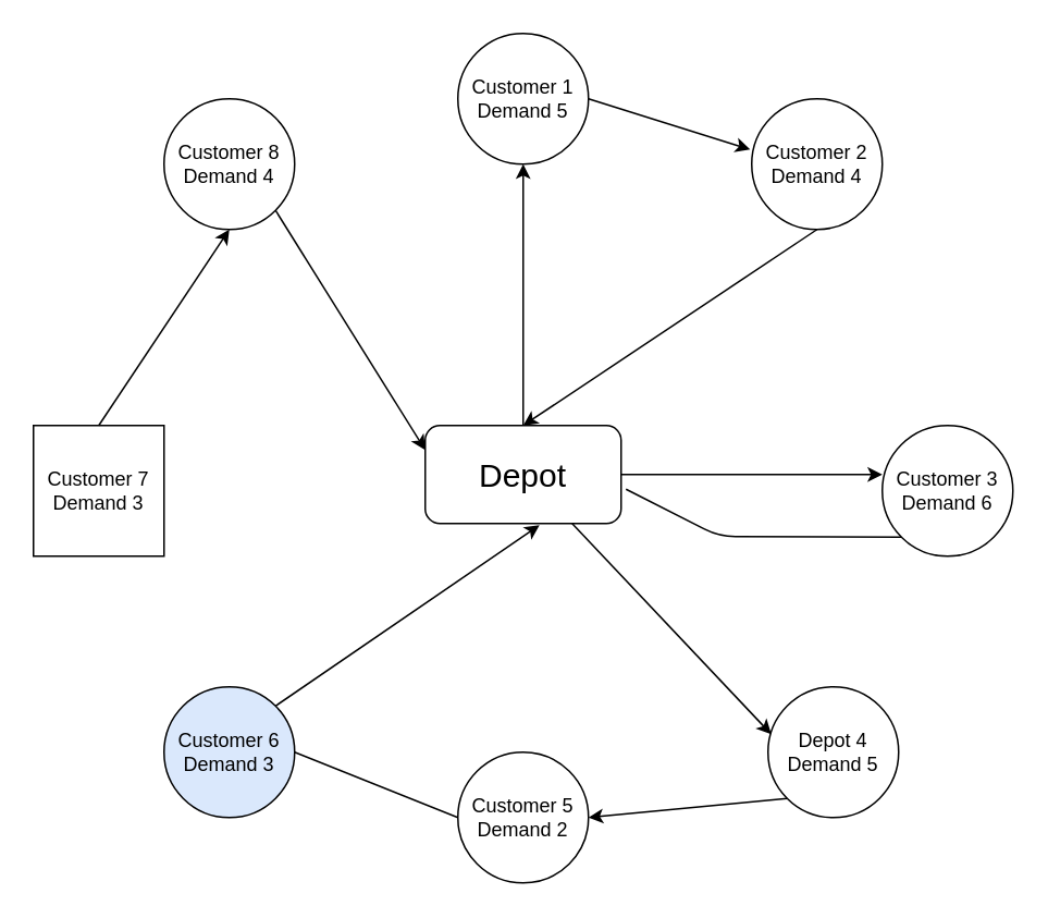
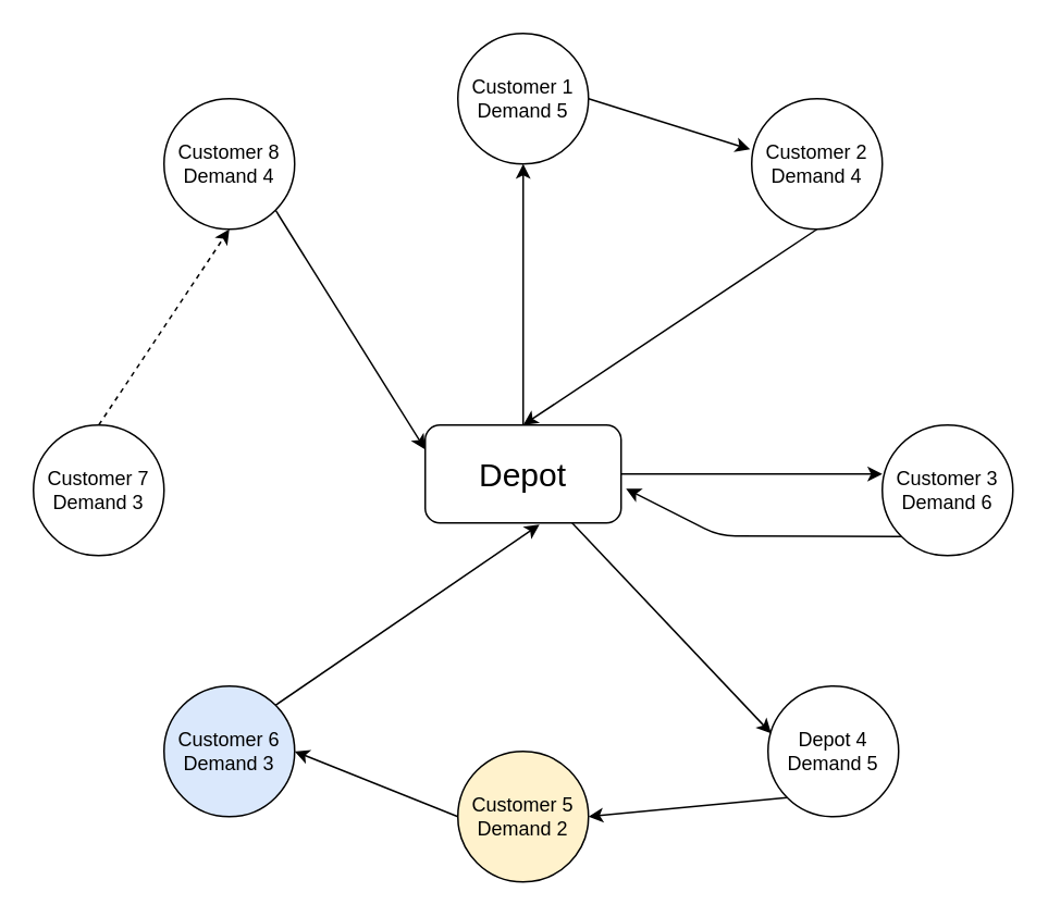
  <mxCell id="0" />
  <mxCell id="1" parent="0" />
  <mxCell id="2" value="&lt;font style=&quot;font-size: 20px&quot;&gt;Depot&lt;/font&gt;" style="rounded=1;whiteSpace=wrap;html=1;" vertex="1" parent="1"><mxGeometry x="260" y="260" width="120" height="60" as="geometry" /></mxCell>
  <mxCell id="3" value="Customer 8&lt;br&gt;Demand 4" style="ellipse;whiteSpace=wrap;html=1;aspect=fixed;" vertex="1" parent="1"><mxGeometry x="100" y="60" width="80" height="80" as="geometry" /></mxCell>
- <mxCell id="4" value="Customer 7&lt;br&gt;Demand 3" style="whiteSpace=wrap;html=1;aspect=fixed;rounded=0;" vertex="1" parent="1"><mxGeometry x="20" y="260" width="80" height="80" as="geometry" /></mxCell>
+ <mxCell id="4" value="Customer 7&lt;br&gt;Demand 3" style="ellipse;whiteSpace=wrap;html=1;aspect=fixed;" vertex="1" parent="1"><mxGeometry x="20" y="260" width="80" height="80" as="geometry" /></mxCell>
  <mxCell id="5" value="Depot 4&lt;br&gt;Demand 5" style="ellipse;whiteSpace=wrap;html=1;aspect=fixed;" vertex="1" parent="1"><mxGeometry x="470" y="420" width="80" height="80" as="geometry" /></mxCell>
  <mxCell id="6" value="Customer 6&lt;br&gt;Demand 3" style="ellipse;whiteSpace=wrap;html=1;aspect=fixed;fillColor=#dae8fc;" vertex="1" parent="1"><mxGeometry x="100" y="420" width="80" height="80" as="geometry" /></mxCell>
  <mxCell id="7" value="Customer 3&lt;br&gt;Demand 6" style="ellipse;whiteSpace=wrap;html=1;aspect=fixed;" vertex="1" parent="1"><mxGeometry x="540" y="260" width="80" height="80" as="geometry" /></mxCell>
  <mxCell id="8" value="Customer 2&lt;br&gt;Demand 4" style="ellipse;whiteSpace=wrap;html=1;aspect=fixed;" vertex="1" parent="1"><mxGeometry x="460" y="60" width="80" height="80" as="geometry" /></mxCell>
  <mxCell id="9" value="Customer 1&lt;br&gt;Demand 5" style="ellipse;whiteSpace=wrap;html=1;aspect=fixed;" vertex="1" parent="1"><mxGeometry x="280" y="20" width="80" height="80" as="geometry" /></mxCell>
- <mxCell id="10" value="Customer 5&lt;br&gt;Demand 2" style="ellipse;whiteSpace=wrap;html=1;aspect=fixed;" vertex="1" parent="1"><mxGeometry x="280" y="460" width="80" height="80" as="geometry" /></mxCell>
+ <mxCell id="10" value="Customer 5&lt;br&gt;Demand 2" style="ellipse;whiteSpace=wrap;html=1;aspect=fixed;fillColor=#fff2cc;" vertex="1" parent="1"><mxGeometry x="280" y="460" width="80" height="80" as="geometry" /></mxCell>
  <mxCell id="11" value="" style="endArrow=classic;html=1;exitX=0.5;exitY=0;exitDx=0;exitDy=0;entryX=0.5;entryY=1;entryDx=0;entryDy=0;" edge="1" parent="1" source="2" target="9"><mxGeometry width="50" height="50" relative="1" as="geometry"><mxPoint x="300" y="260" as="sourcePoint" /><mxPoint x="350" y="210" as="targetPoint" /></mxGeometry></mxCell>
  <mxCell id="12" value="" style="endArrow=classic;html=1;entryX=-0.012;entryY=0.388;entryDx=0;entryDy=0;entryPerimeter=0;" edge="1" parent="1" target="8"><mxGeometry width="50" height="50" relative="1" as="geometry"><mxPoint x="360" y="60" as="sourcePoint" /><mxPoint x="410" y="10" as="targetPoint" /></mxGeometry></mxCell>
  <mxCell id="13" value="" style="endArrow=classic;html=1;entryX=0.5;entryY=0;entryDx=0;entryDy=0;" edge="1" parent="1" target="2"><mxGeometry width="50" height="50" relative="1" as="geometry"><mxPoint x="500" y="140" as="sourcePoint" /><mxPoint x="550" y="90" as="targetPoint" /></mxGeometry></mxCell>
  <mxCell id="14" value="" style="endArrow=classic;html=1;entryX=0;entryY=0.375;entryDx=0;entryDy=0;entryPerimeter=0;" edge="1" parent="1" target="7"><mxGeometry width="50" height="50" relative="1" as="geometry"><mxPoint x="380" y="290" as="sourcePoint" /><mxPoint x="430" y="240" as="targetPoint" /></mxGeometry></mxCell>
- <mxCell id="15" value="" style="endArrow=none;html=1;exitX=0;exitY=1;exitDx=0;exitDy=0;entryX=1.025;entryY=0.65;entryDx=0;entryDy=0;entryPerimeter=0;" edge="1" parent="1" source="7" target="2"><mxGeometry width="50" height="50" relative="1" as="geometry"><mxPoint x="20" y="610" as="sourcePoint" /><mxPoint x="70" y="560" as="targetPoint" /><Array as="points"><mxPoint x="440" y="328" /></Array></mxGeometry></mxCell>
+ <mxCell id="15" value="" style="endArrow=classic;html=1;exitX=0;exitY=1;exitDx=0;exitDy=0;entryX=1.025;entryY=0.65;entryDx=0;entryDy=0;entryPerimeter=0;" edge="1" parent="1" source="7" target="2"><mxGeometry width="50" height="50" relative="1" as="geometry"><mxPoint x="20" y="610" as="sourcePoint" /><mxPoint x="70" y="560" as="targetPoint" /><Array as="points"><mxPoint x="440" y="328" /></Array></mxGeometry></mxCell>
  <mxCell id="16" value="" style="endArrow=classic;html=1;entryX=0.025;entryY=0.363;entryDx=0;entryDy=0;entryPerimeter=0;exitX=0.75;exitY=1;exitDx=0;exitDy=0;" edge="1" parent="1" source="2" target="5"><mxGeometry width="50" height="50" relative="1" as="geometry"><mxPoint x="350" y="430" as="sourcePoint" /><mxPoint x="400" y="380" as="targetPoint" /></mxGeometry></mxCell>
  <mxCell id="17" value="" style="endArrow=classic;html=1;exitX=0;exitY=1;exitDx=0;exitDy=0;entryX=1;entryY=0.5;entryDx=0;entryDy=0;" edge="1" parent="1" source="5" target="10"><mxGeometry width="50" height="50" relative="1" as="geometry"><mxPoint x="190" y="670" as="sourcePoint" /><mxPoint x="240" y="620" as="targetPoint" /></mxGeometry></mxCell>
- <mxCell id="18" value="" style="endArrow=none;html=1;entryX=1;entryY=0.5;entryDx=0;entryDy=0;exitX=0;exitY=0.5;exitDx=0;exitDy=0;" edge="1" parent="1" source="10" target="6"><mxGeometry width="50" height="50" relative="1" as="geometry"><mxPoint x="130" y="650" as="sourcePoint" /><mxPoint x="180" y="600" as="targetPoint" /></mxGeometry></mxCell>
+ <mxCell id="18" value="" style="endArrow=classic;html=1;entryX=1;entryY=0.5;entryDx=0;entryDy=0;exitX=0;exitY=0.5;exitDx=0;exitDy=0;" edge="1" parent="1" source="10" target="6"><mxGeometry width="50" height="50" relative="1" as="geometry"><mxPoint x="130" y="650" as="sourcePoint" /><mxPoint x="180" y="600" as="targetPoint" /></mxGeometry></mxCell>
  <mxCell id="19" value="" style="endArrow=classic;html=1;exitX=1;exitY=0;exitDx=0;exitDy=0;" edge="1" parent="1" source="6"><mxGeometry width="50" height="50" relative="1" as="geometry"><mxPoint x="-40" y="600" as="sourcePoint" /><mxPoint x="330" y="321" as="targetPoint" /></mxGeometry></mxCell>
- <mxCell id="20" value="" style="endArrow=classic;html=1;entryX=0.5;entryY=1;entryDx=0;entryDy=0;exitX=0.5;exitY=0;exitDx=0;exitDy=0;" edge="1" parent="1" source="4" target="3"><mxGeometry width="50" height="50" relative="1" as="geometry"><mxPoint x="0" y="240" as="sourcePoint" /><mxPoint x="50" y="190" as="targetPoint" /></mxGeometry></mxCell>
+ <mxCell id="20" value="" style="endArrow=classic;html=1;entryX=0.5;entryY=1;entryDx=0;entryDy=0;exitX=0.5;exitY=0;exitDx=0;exitDy=0;dashed=1;" edge="1" parent="1" source="4" target="3"><mxGeometry width="50" height="50" relative="1" as="geometry"><mxPoint x="0" y="240" as="sourcePoint" /><mxPoint x="50" y="190" as="targetPoint" /></mxGeometry></mxCell>
  <mxCell id="21" value="" style="endArrow=classic;html=1;exitX=1;exitY=1;exitDx=0;exitDy=0;entryX=0;entryY=0.25;entryDx=0;entryDy=0;" edge="1" parent="1" source="3" target="2"><mxGeometry width="50" height="50" relative="1" as="geometry"><mxPoint x="-40" y="450" as="sourcePoint" /><mxPoint x="10" y="400" as="targetPoint" /></mxGeometry></mxCell>
